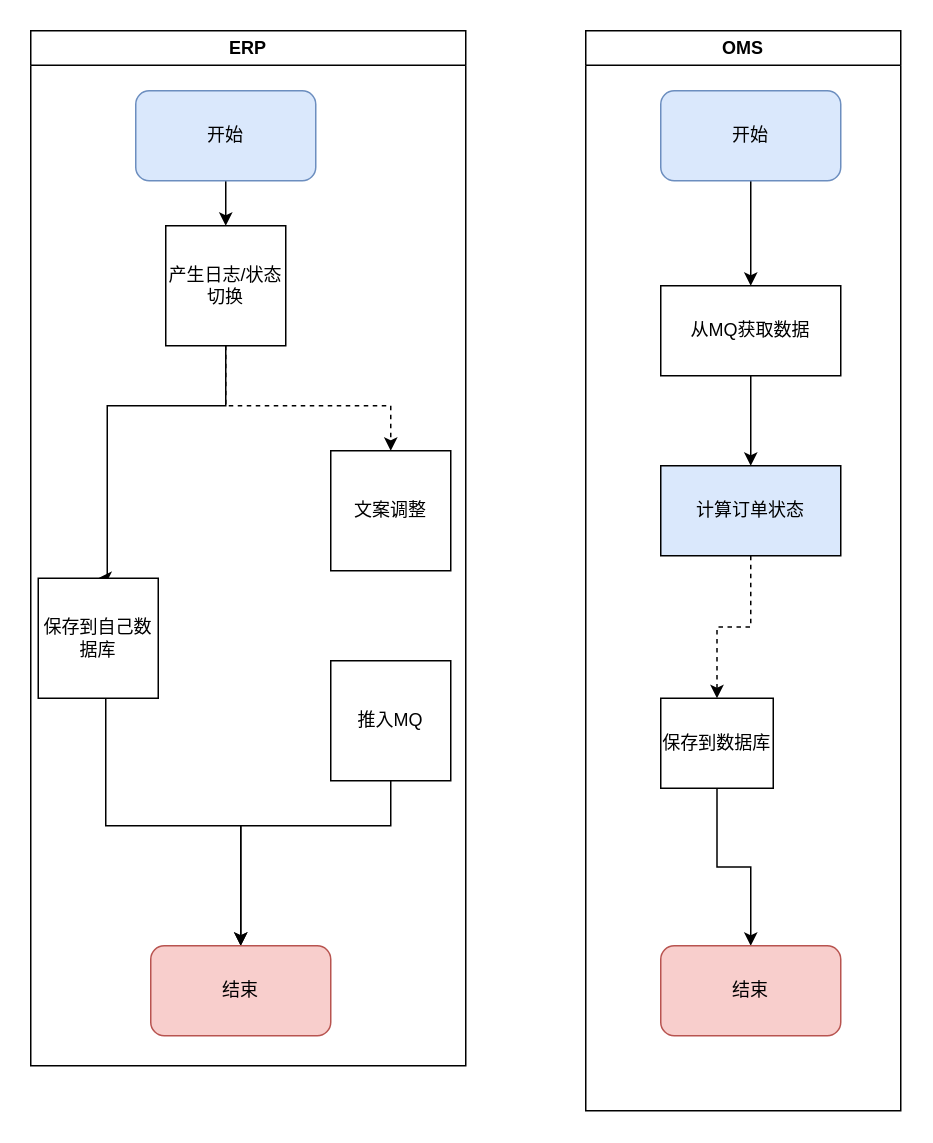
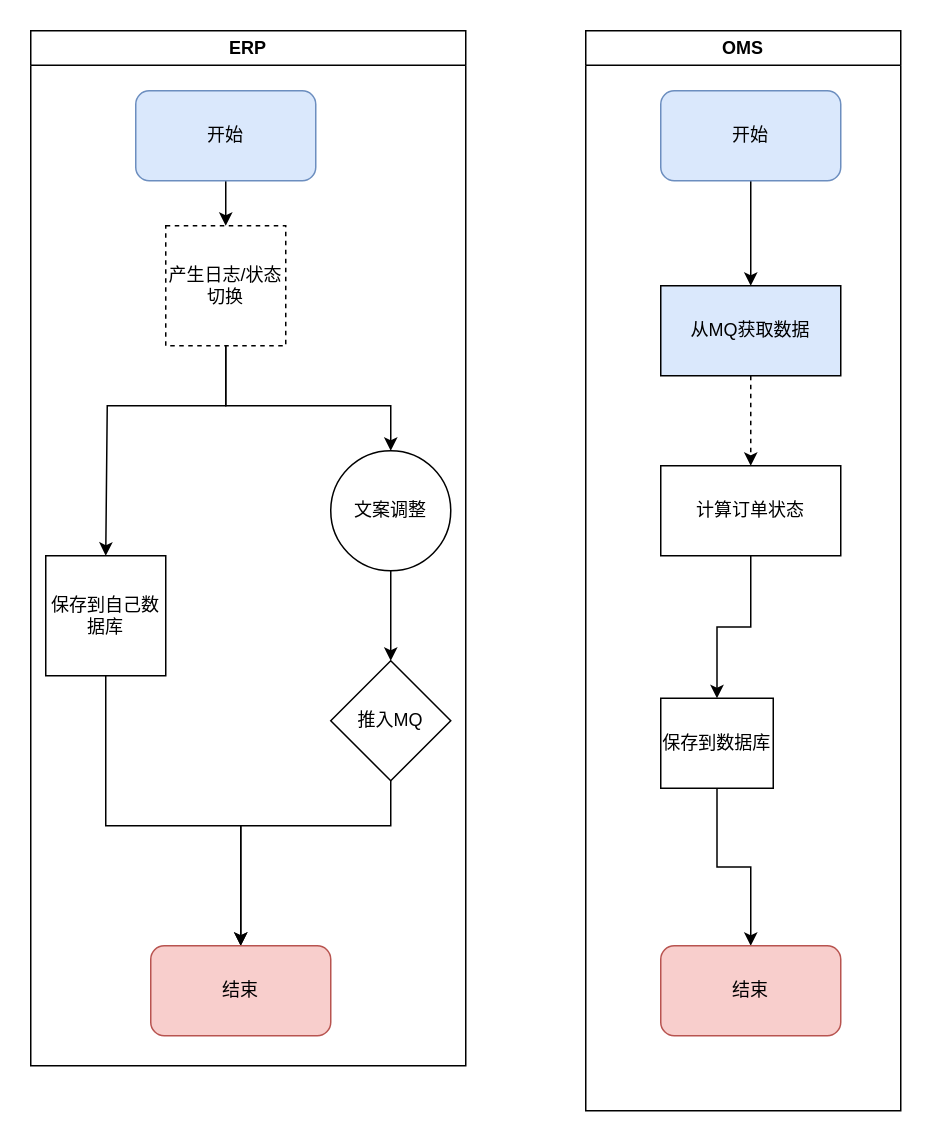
  <mxCell id="0" />
  <mxCell id="1" parent="0" />
  <mxCell id="2" style="edgeStyle=orthogonalEdgeStyle;rounded=0;orthogonalLoop=1;jettySize=auto;html=1;entryX=0.5;entryY=0;entryDx=0;entryDy=0;" edge="1" parent="1" source="4" target="6"><mxGeometry relative="1" as="geometry"><mxPoint x="70" y="320" as="targetPoint" /><Array as="points"><mxPoint x="150" y="270" /><mxPoint x="71" y="270" /></Array></mxGeometry></mxCell>
- <mxCell id="3" style="edgeStyle=orthogonalEdgeStyle;rounded=0;orthogonalLoop=1;jettySize=auto;html=1;entryX=0.5;entryY=0;entryDx=0;entryDy=0;dashed=1;" edge="1" parent="1" source="4" target="8"><mxGeometry relative="1" as="geometry"><Array as="points"><mxPoint x="150" y="270" /><mxPoint x="260" y="270" /></Array></mxGeometry></mxCell>
- <mxCell id="4" value="产生日志/状态切换" style="whiteSpace=wrap;html=1;aspect=fixed;" vertex="1" parent="1"><mxGeometry x="110" y="150" width="80" height="80" as="geometry" /></mxCell>
+ <mxCell id="3" style="edgeStyle=orthogonalEdgeStyle;rounded=0;orthogonalLoop=1;jettySize=auto;html=1;entryX=0.5;entryY=0;entryDx=0;entryDy=0;" edge="1" parent="1" source="4" target="8"><mxGeometry relative="1" as="geometry"><Array as="points"><mxPoint x="150" y="270" /><mxPoint x="260" y="270" /></Array></mxGeometry></mxCell>
+ <mxCell id="4" value="产生日志/状态切换" style="whiteSpace=wrap;html=1;aspect=fixed;dashed=1;" vertex="1" parent="1"><mxGeometry x="110" y="150" width="80" height="80" as="geometry" /></mxCell>
  <mxCell id="5" value="" style="edgeStyle=orthogonalEdgeStyle;rounded=0;orthogonalLoop=1;jettySize=auto;html=1;" edge="1" parent="1" source="6" target="13"><mxGeometry relative="1" as="geometry"><Array as="points"><mxPoint x="70" y="550" /><mxPoint x="160" y="550" /></Array></mxGeometry></mxCell>
- <mxCell id="6" value="保存到自己数据库" style="whiteSpace=wrap;html=1;aspect=fixed;" vertex="1" parent="1"><mxGeometry x="25" y="385" width="80" height="80" as="geometry" /></mxCell>
- <mxCell id="8" value="文案调整" style="whiteSpace=wrap;html=1;aspect=fixed;" vertex="1" parent="1"><mxGeometry x="220" y="300" width="80" height="80" as="geometry" /></mxCell>
+ <mxCell id="6" value="保存到自己数据库" style="whiteSpace=wrap;html=1;aspect=fixed;" vertex="1" parent="1"><mxGeometry x="30" y="370" width="80" height="80" as="geometry" /></mxCell>
+ <mxCell id="7" value="" style="edgeStyle=orthogonalEdgeStyle;rounded=0;orthogonalLoop=1;jettySize=auto;html=1;" edge="1" parent="1" source="8" target="10"><mxGeometry relative="1" as="geometry" /></mxCell>
+ <mxCell id="8" value="文案调整" style="ellipse;whiteSpace=wrap;html=1;aspect=fixed;" vertex="1" parent="1"><mxGeometry x="220" y="300" width="80" height="80" as="geometry" /></mxCell>
  <mxCell id="9" style="edgeStyle=orthogonalEdgeStyle;rounded=0;orthogonalLoop=1;jettySize=auto;html=1;" edge="1" parent="1" source="10" target="13"><mxGeometry relative="1" as="geometry"><Array as="points"><mxPoint x="260" y="550" /><mxPoint x="160" y="550" /></Array></mxGeometry></mxCell>
- <mxCell id="10" value="推入MQ" style="whiteSpace=wrap;html=1;aspect=fixed;" vertex="1" parent="1"><mxGeometry x="220" y="440" width="80" height="80" as="geometry" /></mxCell>
+ <mxCell id="10" value="推入MQ" style="rhombus;whiteSpace=wrap;html=1;aspect=fixed;" vertex="1" parent="1"><mxGeometry x="220" y="440" width="80" height="80" as="geometry" /></mxCell>
  <mxCell id="11" value="" style="edgeStyle=orthogonalEdgeStyle;rounded=0;orthogonalLoop=1;jettySize=auto;html=1;" edge="1" parent="1" source="12" target="4"><mxGeometry relative="1" as="geometry" /></mxCell>
  <mxCell id="12" value="开始" style="rounded=1;whiteSpace=wrap;html=1;fillColor=#dae8fc;strokeColor=#6c8ebf;" vertex="1" parent="1"><mxGeometry x="90" y="60" width="120" height="60" as="geometry" /></mxCell>
  <mxCell id="13" value="结束" style="rounded=1;whiteSpace=wrap;html=1;fillColor=#f8cecc;strokeColor=#b85450;" vertex="1" parent="1"><mxGeometry x="100" y="630" width="120" height="60" as="geometry" /></mxCell>
  <mxCell id="14" value="" style="edgeStyle=orthogonalEdgeStyle;rounded=0;orthogonalLoop=1;jettySize=auto;html=1;" edge="1" parent="1" source="15" target="17"><mxGeometry relative="1" as="geometry" /></mxCell>
  <mxCell id="15" value="开始" style="rounded=1;whiteSpace=wrap;html=1;fillColor=#dae8fc;strokeColor=#6c8ebf;" vertex="1" parent="1"><mxGeometry x="440" y="60" width="120" height="60" as="geometry" /></mxCell>
- <mxCell id="16" value="" style="edgeStyle=orthogonalEdgeStyle;rounded=0;orthogonalLoop=1;jettySize=auto;html=1;" edge="1" parent="1" source="17" target="19"><mxGeometry relative="1" as="geometry" /></mxCell>
- <mxCell id="17" value="从MQ获取数据" style="rounded=0;whiteSpace=wrap;html=1;" vertex="1" parent="1"><mxGeometry x="440" y="190" width="120" height="60" as="geometry" /></mxCell>
- <mxCell id="18" value="" style="edgeStyle=orthogonalEdgeStyle;rounded=0;orthogonalLoop=1;jettySize=auto;html=1;dashed=1;" edge="1" parent="1" source="19" target="21"><mxGeometry relative="1" as="geometry" /></mxCell>
- <mxCell id="19" value="计算订单状态" style="whiteSpace=wrap;html=1;rounded=0;fillColor=#dae8fc;" vertex="1" parent="1"><mxGeometry x="440" y="310" width="120" height="60" as="geometry" /></mxCell>
+ <mxCell id="16" value="" style="edgeStyle=orthogonalEdgeStyle;rounded=0;orthogonalLoop=1;jettySize=auto;html=1;dashed=1;" edge="1" parent="1" source="17" target="19"><mxGeometry relative="1" as="geometry" /></mxCell>
+ <mxCell id="17" value="从MQ获取数据" style="rounded=0;whiteSpace=wrap;html=1;fillColor=#dae8fc;" vertex="1" parent="1"><mxGeometry x="440" y="190" width="120" height="60" as="geometry" /></mxCell>
+ <mxCell id="18" value="" style="edgeStyle=orthogonalEdgeStyle;rounded=0;orthogonalLoop=1;jettySize=auto;html=1;" edge="1" parent="1" source="19" target="21"><mxGeometry relative="1" as="geometry" /></mxCell>
+ <mxCell id="19" value="计算订单状态" style="whiteSpace=wrap;html=1;rounded=0;" vertex="1" parent="1"><mxGeometry x="440" y="310" width="120" height="60" as="geometry" /></mxCell>
  <mxCell id="20" style="edgeStyle=orthogonalEdgeStyle;rounded=0;orthogonalLoop=1;jettySize=auto;html=1;entryX=0.5;entryY=0;entryDx=0;entryDy=0;" edge="1" parent="1" source="21" target="22"><mxGeometry relative="1" as="geometry" /></mxCell>
  <mxCell id="21" value="保存到数据库" style="whiteSpace=wrap;html=1;rounded=0;" vertex="1" parent="1"><mxGeometry x="440" y="465" width="75" height="60" as="geometry" /></mxCell>
  <mxCell id="22" value="结束" style="rounded=1;whiteSpace=wrap;html=1;fillColor=#f8cecc;strokeColor=#b85450;" vertex="1" parent="1"><mxGeometry x="440" y="630" width="120" height="60" as="geometry" /></mxCell>
  <mxCell id="23" value="ERP" style="swimlane;whiteSpace=wrap;html=1;" vertex="1" parent="1"><mxGeometry x="20" y="20" width="290" height="690" as="geometry" /></mxCell>
  <mxCell id="24" value="OMS" style="swimlane;whiteSpace=wrap;html=1;" vertex="1" parent="1"><mxGeometry x="390" y="20" width="210" height="720" as="geometry" /></mxCell>
